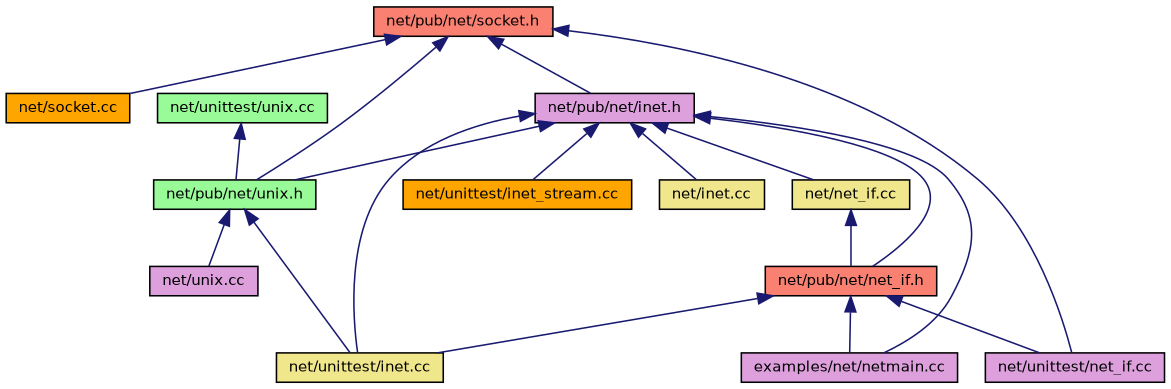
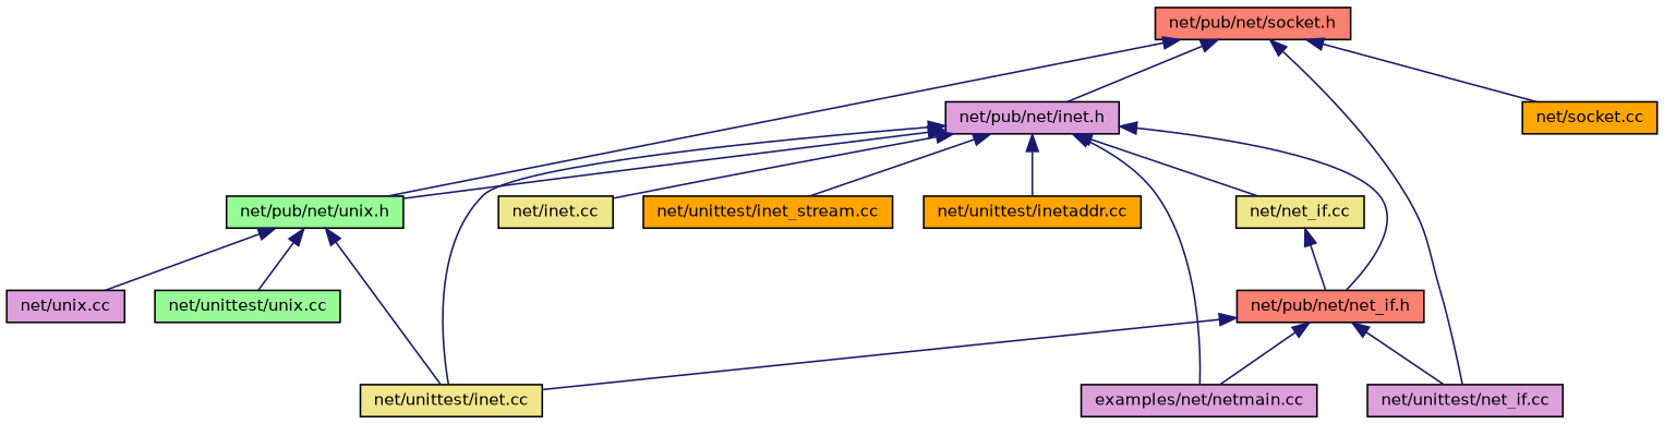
  digraph {
    node [color=black fillcolor=plum fontname=Helvetica fontsize=10 shape=record style=filled]
    edge [color=midnightblue dir=back fontname=Helvetica fontsize=10 labelfontname=Helvetica labelfontsize=10 style=solid]
    n1 [fillcolor=salmon fontcolor=black height=0.2 label="net/pub/net/socket.h" width=0.4]
    n2 [height=0.2 label="net/pub/net/inet.h" width=0.4]
    n3 [height=0.2 label="net/unittest/net_if.cc" width=0.4]
    n4 [fillcolor=palegreen height=0.2 label="net/pub/net/unix.h" width=0.4]
    n5 [fillcolor=orange height=0.2 label="net/socket.cc" width=0.4]
    n6 [fillcolor=khaki height=0.2 label="net/inet.cc" width=0.4]
    n7 [height=0.2 label="examples/net/netmain.cc" width=0.4]
    n8 [fillcolor=salmon height=0.2 label="net/pub/net/net_if.h" width=0.4]
    n9 [fillcolor=khaki height=0.2 label="net/net_if.cc" width=0.4]
    n10 [fillcolor=khaki height=0.2 label="net/unittest/inet.cc" width=0.4]
    n11 [fillcolor=orange height=0.2 label="net/unittest/inet_stream.cc" width=0.4]
+   n12 [fillcolor=orange height=0.2 label="net/unittest/inetaddr.cc" width=0.4]
    n13 [fillcolor=palegreen height=0.2 label="net/unittest/unix.cc" width=0.4]
    n14 [height=0.2 label="net/unix.cc" width=0.4]
    n1 -> n2
    n1 -> n3
    n1 -> n4
    n1 -> n5
    n2 -> n4
    n2 -> n6
    n2 -> n7
    n2 -> n8
    n2 -> n9
    n2 -> n10
    n2 -> n11
+   n2 -> n12
    n4 -> n10
-   n13 -> n4
+   n4 -> n13
    n4 -> n14
    n8 -> n3
    n8 -> n7
    n8 -> n10
    n9 -> n8
  }
